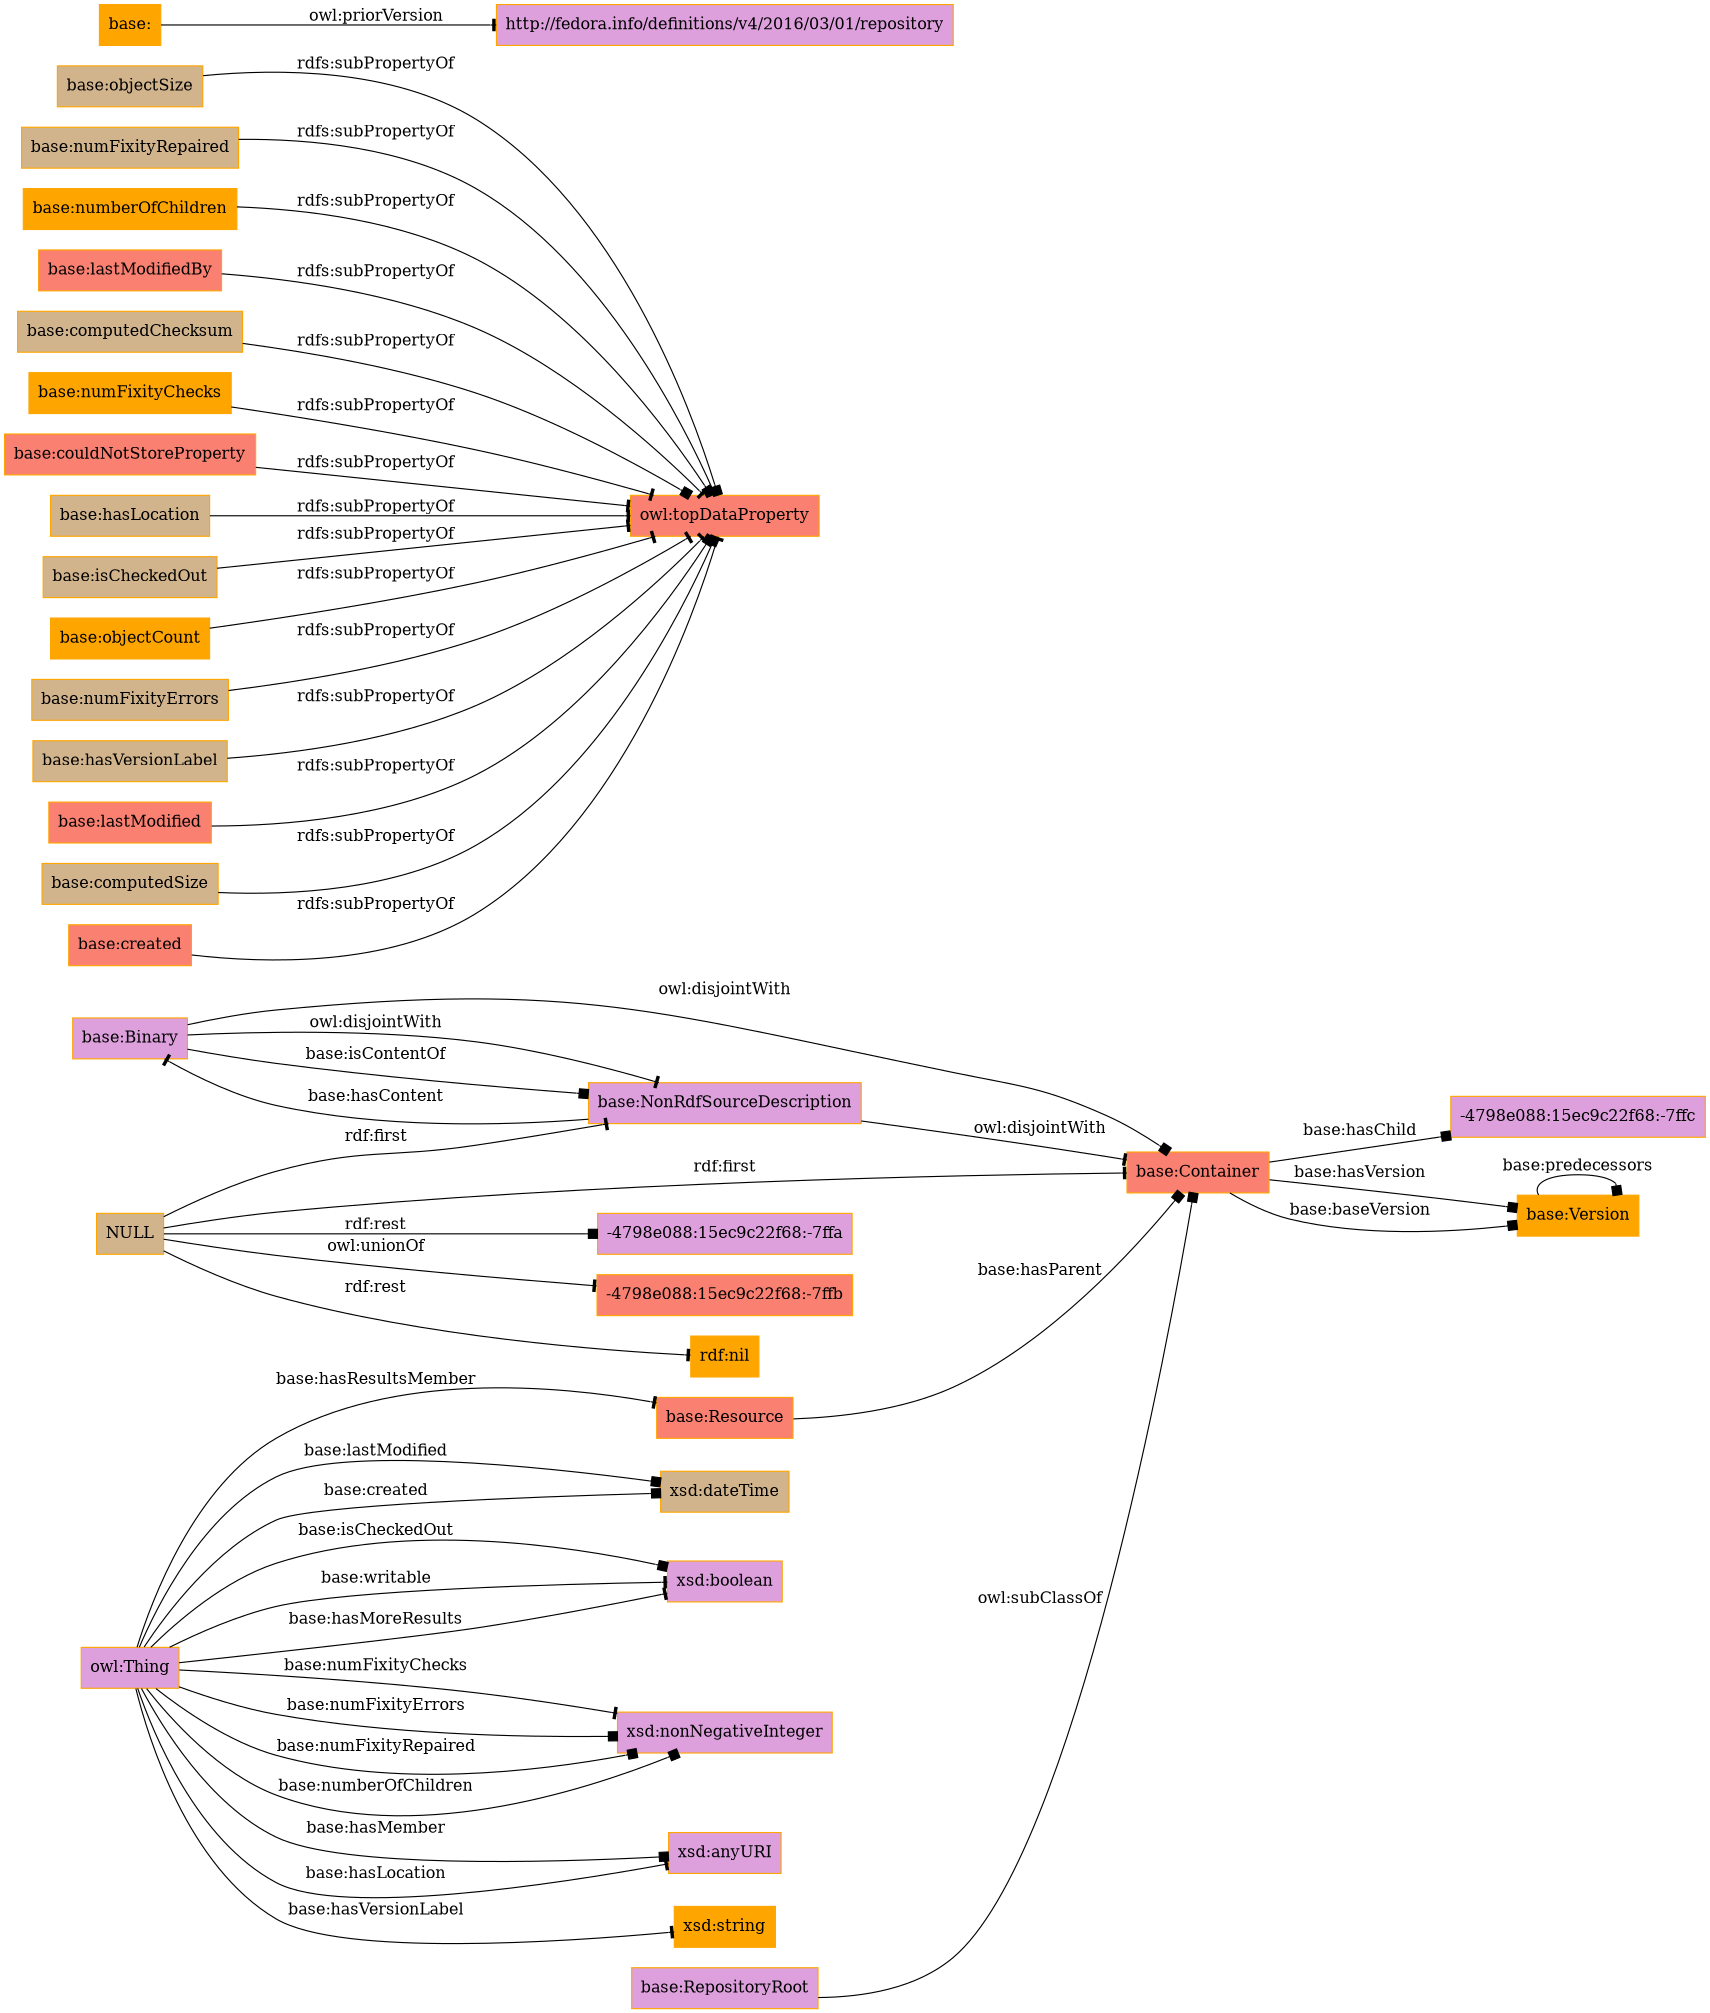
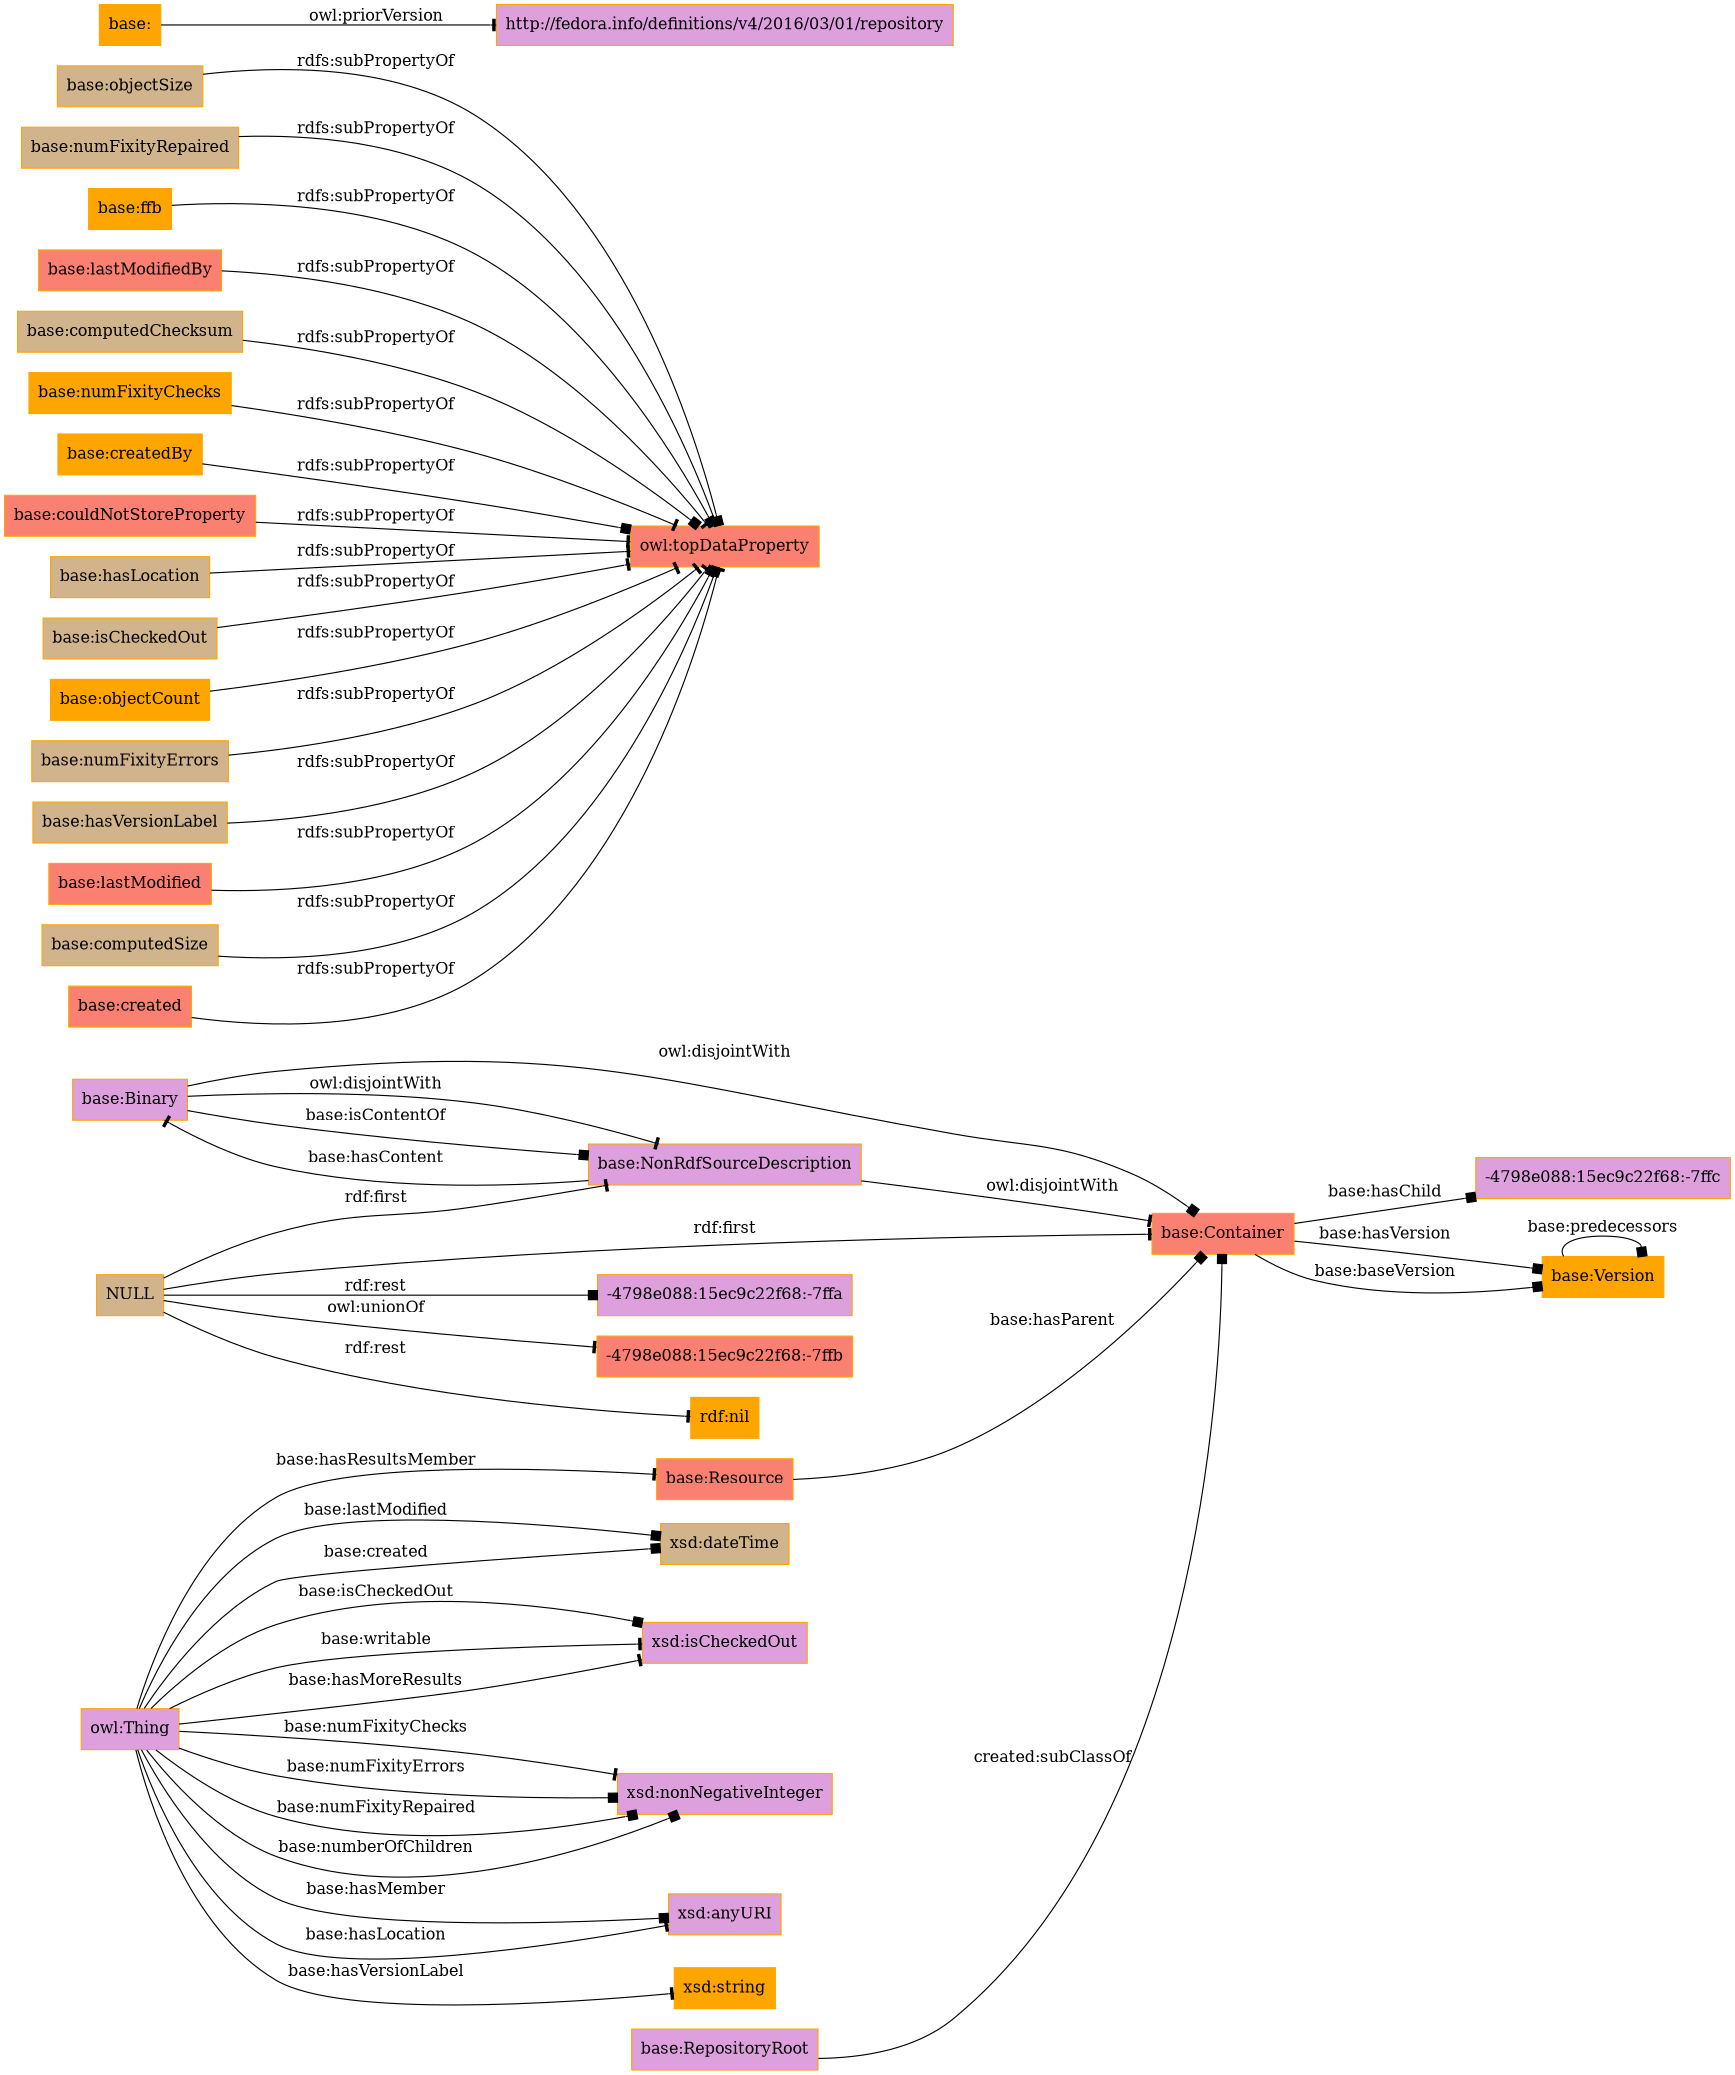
  digraph {
    rankdir=LR
    node [color=orange fillcolor=plum shape=rectangle style=filled]
    edge [arrowhead=tee]
    "base:Container" [fillcolor=salmon]
    "-4798e088:15ec9c22f68:-7ffc"
    "base:Version" [fillcolor=orange]
    "base:Binary"
    "base:NonRdfSourceDescription"
    "base:Resource" [fillcolor=salmon]
    "base:RepositoryRoot"
    NULL [fillcolor=tan]
    "-4798e088:15ec9c22f68:-7ffa"
    "-4798e088:15ec9c22f68:-7ffb" [fillcolor=salmon]
    "rdf:nil" [fillcolor=orange]
    "base:objectSize" [fillcolor=tan]
    "owl:topDataProperty" [fillcolor=salmon]
    "base:numFixityRepaired" [fillcolor=tan]
-   "base:numberOfChildren" [fillcolor=orange]
+   "base:numberOfChildren" [fillcolor=orange label="base:ffb"]
    "base:lastModifiedBy" [fillcolor=salmon]
    "base:computedChecksum" [fillcolor=tan]
    "base:numFixityChecks" [fillcolor=orange]
+   "base:createdBy" [fillcolor=orange]
    "base:couldNotStoreProperty" [fillcolor=salmon]
    "base:hasLocation" [fillcolor=tan]
    "base:isCheckedOut" [fillcolor=tan]
    "base:objectCount" [fillcolor=orange]
    "base:numFixityErrors" [fillcolor=tan]
    "base:hasVersionLabel" [fillcolor=tan]
    "base:lastModified" [fillcolor=salmon]
    "base:computedSize" [fillcolor=tan]
    "base:" [fillcolor=orange]
    "http://fedora.info/definitions/v4/2016/03/01/repository"
    "base:created" [fillcolor=salmon]
    "owl:Thing"
    "xsd:dateTime" [fillcolor=tan]
-   "xsd:boolean"
+   "xsd:boolean" [label="xsd:isCheckedOut"]
    "xsd:nonNegativeInteger"
    "xsd:anyURI"
    "xsd:string" [fillcolor=orange]
    "base:Container" -> "-4798e088:15ec9c22f68:-7ffc" [arrowhead=box label="base:hasChild"]
    "base:Container" -> "base:Version" [arrowhead=box label="base:hasVersion"]
    "base:Container" -> "base:Version" [arrowhead=box label="base:baseVersion"]
    "base:Version" -> "base:Version" [arrowhead=box label="base:predecessors"]
    "base:Binary" -> "base:Container" [arrowhead=box label="owl:disjointWith"]
    "base:Binary" -> "base:NonRdfSourceDescription" [label="owl:disjointWith"]
    "base:Binary" -> "base:NonRdfSourceDescription" [arrowhead=box label="base:isContentOf"]
    "base:NonRdfSourceDescription" -> "base:Container" [label="owl:disjointWith"]
    "base:NonRdfSourceDescription" -> "base:Binary" [label="base:hasContent"]
    "base:Resource" -> "base:Container" [arrowhead=box label="base:hasParent"]
-   "base:RepositoryRoot" -> "base:Container" [arrowhead=box label="owl:subClassOf"]
+   "base:RepositoryRoot" -> "base:Container" [arrowhead=box label="created:subClassOf"]
    NULL -> "base:Container" [label="rdf:first"]
    NULL -> "base:NonRdfSourceDescription" [label="rdf:first"]
    NULL -> "-4798e088:15ec9c22f68:-7ffa" [arrowhead=box label="rdf:rest"]
    NULL -> "-4798e088:15ec9c22f68:-7ffb" [label="owl:unionOf"]
    NULL -> "rdf:nil" [label="rdf:rest"]
    "base:objectSize" -> "owl:topDataProperty" [arrowhead=box label="rdfs:subPropertyOf"]
    "base:numFixityRepaired" -> "owl:topDataProperty" [label="rdfs:subPropertyOf"]
    "base:numberOfChildren" -> "owl:topDataProperty" [arrowhead=box label="rdfs:subPropertyOf"]
    "base:lastModifiedBy" -> "owl:topDataProperty" [label="rdfs:subPropertyOf"]
    "base:computedChecksum" -> "owl:topDataProperty" [arrowhead=box label="rdfs:subPropertyOf"]
    "base:numFixityChecks" -> "owl:topDataProperty" [label="rdfs:subPropertyOf"]
+   "base:createdBy" -> "owl:topDataProperty" [arrowhead=box label="rdfs:subPropertyOf"]
    "base:couldNotStoreProperty" -> "owl:topDataProperty" [label="rdfs:subPropertyOf"]
    "base:hasLocation" -> "owl:topDataProperty" [label="rdfs:subPropertyOf"]
    "base:isCheckedOut" -> "owl:topDataProperty" [label="rdfs:subPropertyOf"]
    "base:objectCount" -> "owl:topDataProperty" [label="rdfs:subPropertyOf"]
    "base:numFixityErrors" -> "owl:topDataProperty" [label="rdfs:subPropertyOf"]
    "base:hasVersionLabel" -> "owl:topDataProperty" [label="rdfs:subPropertyOf"]
    "base:lastModified" -> "owl:topDataProperty" [arrowhead=box label="rdfs:subPropertyOf"]
    "base:computedSize" -> "owl:topDataProperty" [arrowhead=box label="rdfs:subPropertyOf"]
    "base:" -> "http://fedora.info/definitions/v4/2016/03/01/repository" [label="owl:priorVersion"]
    "base:created" -> "owl:topDataProperty" [label="rdfs:subPropertyOf"]
    "owl:Thing" -> "base:Resource" [label="base:hasResultsMember"]
    "owl:Thing" -> "xsd:dateTime" [arrowhead=box label="base:lastModified"]
    "owl:Thing" -> "xsd:dateTime" [arrowhead=box label="base:created"]
    "owl:Thing" -> "xsd:boolean" [arrowhead=box label="base:isCheckedOut"]
    "owl:Thing" -> "xsd:boolean" [label="base:writable"]
    "owl:Thing" -> "xsd:boolean" [label="base:hasMoreResults"]
    "owl:Thing" -> "xsd:nonNegativeInteger" [label="base:numFixityChecks"]
    "owl:Thing" -> "xsd:nonNegativeInteger" [arrowhead=box label="base:numFixityErrors"]
    "owl:Thing" -> "xsd:nonNegativeInteger" [arrowhead=box label="base:numFixityRepaired"]
    "owl:Thing" -> "xsd:nonNegativeInteger" [arrowhead=box label="base:numberOfChildren"]
    "owl:Thing" -> "xsd:anyURI" [arrowhead=box label="base:hasMember"]
    "owl:Thing" -> "xsd:anyURI" [label="base:hasLocation"]
    "owl:Thing" -> "xsd:string" [label="base:hasVersionLabel"]
  }
